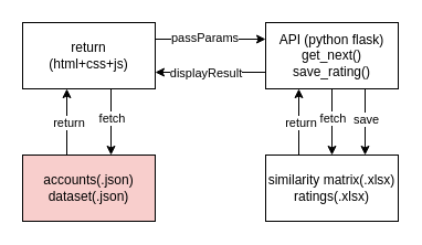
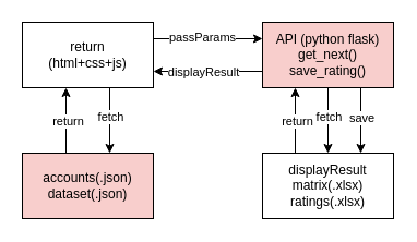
  <mxCell id="0" />
  <mxCell id="1" parent="0" />
  <mxCell id="2" style="edgeStyle=orthogonalEdgeStyle;rounded=0;orthogonalLoop=1;jettySize=auto;html=1;exitX=1;exitY=0.25;exitDx=0;exitDy=0;entryX=0;entryY=0.25;entryDx=0;entryDy=0;" edge="1" parent="1" source="4" target="8"><mxGeometry relative="1" as="geometry" /></mxCell>
  <mxCell id="3" value="passParams" style="edgeLabel;html=1;align=center;verticalAlign=middle;resizable=0;points=[];" vertex="1" connectable="0" parent="2"><mxGeometry x="-0.121" y="1" relative="1" as="geometry"><mxPoint as="offset" /></mxGeometry></mxCell>
  <mxCell id="4" value="return&lt;br&gt;(html+css+js)" style="rounded=0;whiteSpace=wrap;html=1;" vertex="1" parent="1"><mxGeometry x="20" y="20" width="120" height="60" as="geometry" /></mxCell>
  <mxCell id="5" value="accounts(.json)&lt;br&gt;dataset(.json)" style="rounded=0;whiteSpace=wrap;html=1;fillColor=#f8cecc;" vertex="1" parent="1"><mxGeometry x="20" y="140" width="120" height="60" as="geometry" /></mxCell>
  <mxCell id="6" style="edgeStyle=orthogonalEdgeStyle;rounded=0;orthogonalLoop=1;jettySize=auto;html=1;exitX=0;exitY=0.75;exitDx=0;exitDy=0;entryX=1;entryY=0.75;entryDx=0;entryDy=0;" edge="1" parent="1" source="8" target="4"><mxGeometry relative="1" as="geometry" /></mxCell>
  <mxCell id="7" value="displayResult" style="edgeLabel;html=1;align=center;verticalAlign=middle;resizable=0;points=[];" vertex="1" connectable="0" parent="6"><mxGeometry x="0.108" relative="1" as="geometry"><mxPoint as="offset" /></mxGeometry></mxCell>
- <mxCell id="8" value="API (python flask)&lt;br&gt;get_next()&lt;br&gt;save_rating()" style="rounded=0;whiteSpace=wrap;html=1;" vertex="1" parent="1"><mxGeometry x="240" y="20" width="120" height="60" as="geometry" /></mxCell>
- <mxCell id="9" value="similarity matrix(.xlsx)&lt;br&gt;ratings(.xlsx)" style="rounded=0;whiteSpace=wrap;html=1;" vertex="1" parent="1"><mxGeometry x="240" y="140" width="120" height="60" as="geometry" /></mxCell>
+ <mxCell id="8" value="API (python flask)&lt;br&gt;get_next()&lt;br&gt;save_rating()" style="rounded=0;whiteSpace=wrap;html=1;fillColor=#f8cecc;" vertex="1" parent="1"><mxGeometry x="240" y="20" width="120" height="60" as="geometry" /></mxCell>
+ <mxCell id="9" value="displayResult matrix(.xlsx)&lt;br&gt;ratings(.xlsx)" style="rounded=0;whiteSpace=wrap;html=1;" vertex="1" parent="1"><mxGeometry x="240" y="140" width="120" height="60" as="geometry" /></mxCell>
  <mxCell id="10" style="edgeStyle=orthogonalEdgeStyle;rounded=0;orthogonalLoop=1;jettySize=auto;html=1;exitX=0.25;exitY=0;exitDx=0;exitDy=0;entryX=0.25;entryY=1;entryDx=0;entryDy=0;" edge="1" parent="1"><mxGeometry relative="1" as="geometry"><mxPoint x="60" y="140" as="sourcePoint" /><mxPoint x="60" y="80" as="targetPoint" /></mxGeometry></mxCell>
  <mxCell id="11" value="return" style="edgeLabel;html=1;align=center;verticalAlign=middle;resizable=0;points=[];" vertex="1" connectable="0" parent="10"><mxGeometry x="-0.008" y="-1" relative="1" as="geometry"><mxPoint as="offset" /></mxGeometry></mxCell>
  <mxCell id="12" style="edgeStyle=orthogonalEdgeStyle;rounded=0;orthogonalLoop=1;jettySize=auto;html=1;entryX=0.5;entryY=0;entryDx=0;entryDy=0;" edge="1" parent="1"><mxGeometry relative="1" as="geometry"><mxPoint x="100" y="80" as="sourcePoint" /><mxPoint x="100" y="140" as="targetPoint" /></mxGeometry></mxCell>
  <mxCell id="13" value="fetch" style="edgeLabel;html=1;align=center;verticalAlign=middle;resizable=0;points=[];" vertex="1" connectable="0" parent="12"><mxGeometry x="-0.123" relative="1" as="geometry"><mxPoint as="offset" /></mxGeometry></mxCell>
  <mxCell id="14" style="edgeStyle=orthogonalEdgeStyle;rounded=0;orthogonalLoop=1;jettySize=auto;html=1;entryX=0.5;entryY=0;entryDx=0;entryDy=0;" edge="1" parent="1"><mxGeometry relative="1" as="geometry"><mxPoint x="300" y="80" as="sourcePoint" /><mxPoint x="300" y="140" as="targetPoint" /></mxGeometry></mxCell>
  <mxCell id="15" value="fetch" style="edgeLabel;html=1;align=center;verticalAlign=middle;resizable=0;points=[];" vertex="1" connectable="0" parent="14"><mxGeometry x="-0.123" relative="1" as="geometry"><mxPoint as="offset" /></mxGeometry></mxCell>
  <mxCell id="16" style="edgeStyle=orthogonalEdgeStyle;rounded=0;orthogonalLoop=1;jettySize=auto;html=1;exitX=0.25;exitY=0;exitDx=0;exitDy=0;entryX=0.25;entryY=1;entryDx=0;entryDy=0;" edge="1" parent="1"><mxGeometry relative="1" as="geometry"><mxPoint x="270" y="140" as="sourcePoint" /><mxPoint x="270" y="80" as="targetPoint" /></mxGeometry></mxCell>
  <mxCell id="17" value="return" style="edgeLabel;html=1;align=center;verticalAlign=middle;resizable=0;points=[];" vertex="1" connectable="0" parent="16"><mxGeometry x="-0.008" y="-1" relative="1" as="geometry"><mxPoint as="offset" /></mxGeometry></mxCell>
  <mxCell id="18" style="edgeStyle=orthogonalEdgeStyle;rounded=0;orthogonalLoop=1;jettySize=auto;html=1;entryX=0.5;entryY=0;entryDx=0;entryDy=0;" edge="1" parent="1"><mxGeometry relative="1" as="geometry"><mxPoint x="330" y="80" as="sourcePoint" /><mxPoint x="330" y="140" as="targetPoint" /></mxGeometry></mxCell>
  <mxCell id="19" value="save" style="edgeLabel;html=1;align=center;verticalAlign=middle;resizable=0;points=[];" vertex="1" connectable="0" parent="18"><mxGeometry x="-0.106" relative="1" as="geometry"><mxPoint as="offset" /></mxGeometry></mxCell>
